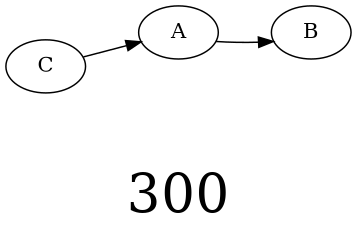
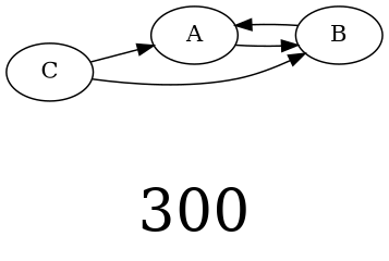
  digraph {
    fontsize=36
    label=300
    rankdir=LR
    A
    B
    C
    A -> B
+   B -> A
    C -> A
+   C -> B
  }
